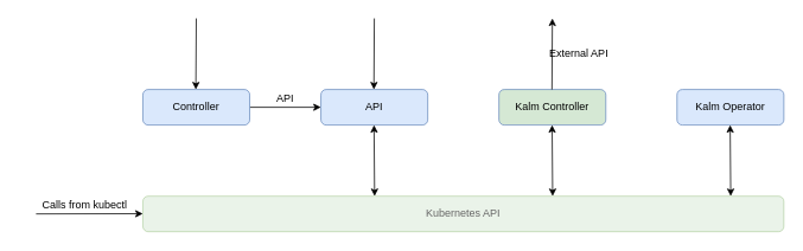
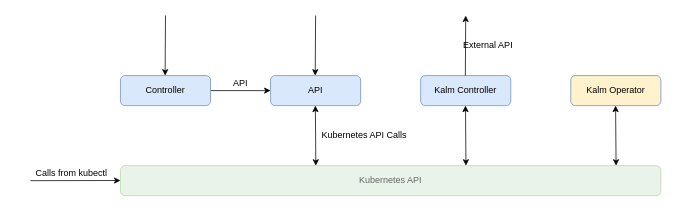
  <mxCell id="0" />
  <mxCell id="1" parent="0" />
  <mxCell id="2" value="API" style="rounded=1;whiteSpace=wrap;html=1;fillColor=#dae8fc;strokeColor=#6c8ebf;" vertex="1" parent="1"><mxGeometry x="360" y="100" width="120" height="40" as="geometry" /></mxCell>
  <mxCell id="3" value="" style="endArrow=classic;html=1;" edge="1" parent="1"><mxGeometry width="50" height="50" relative="1" as="geometry"><mxPoint x="420" y="20" as="sourcePoint" /><mxPoint x="419.5" y="100" as="targetPoint" /></mxGeometry></mxCell>
  <mxCell id="4" style="edgeStyle=orthogonalEdgeStyle;rounded=0;orthogonalLoop=1;jettySize=auto;html=1;entryX=0;entryY=0.5;entryDx=0;entryDy=0;" edge="1" parent="1" source="5" target="2"><mxGeometry relative="1" as="geometry" /></mxCell>
  <mxCell id="5" value="Controller" style="rounded=1;whiteSpace=wrap;html=1;fillColor=#dae8fc;strokeColor=#6c8ebf;" vertex="1" parent="1"><mxGeometry x="160" y="100" width="120" height="40" as="geometry" /></mxCell>
  <mxCell id="6" value="API" style="text;html=1;strokeColor=none;fillColor=none;align=center;verticalAlign=middle;whiteSpace=wrap;rounded=0;" vertex="1" parent="1"><mxGeometry x="300" y="100" width="40" height="20" as="geometry" /></mxCell>
  <mxCell id="7" value="&lt;p style=&quot;line-height: 120%&quot;&gt;&lt;font color=&quot;#666666&quot;&gt;Kubernetes API&lt;/font&gt;&lt;/p&gt;" style="rounded=1;whiteSpace=wrap;html=1;fillColor=#d5e8d4;strokeColor=#82b366;opacity=50;" vertex="1" parent="1"><mxGeometry x="160" y="220" width="720" height="40" as="geometry" /></mxCell>
- <mxCell id="8" value="Kalm Controller" style="rounded=1;whiteSpace=wrap;html=1;fillColor=#d5e8d4;strokeColor=#6c8ebf;" vertex="1" parent="1"><mxGeometry x="560" y="100" width="120" height="40" as="geometry" /></mxCell>
- <mxCell id="9" value="Kalm Operator" style="rounded=1;whiteSpace=wrap;html=1;fillColor=#dae8fc;strokeColor=#6c8ebf;" vertex="1" parent="1"><mxGeometry x="760" y="100" width="120" height="40" as="geometry" /></mxCell>
+ <mxCell id="8" value="Kalm Controller" style="rounded=1;whiteSpace=wrap;html=1;fillColor=#dae8fc;strokeColor=#6c8ebf;" vertex="1" parent="1"><mxGeometry x="560" y="100" width="120" height="40" as="geometry" /></mxCell>
+ <mxCell id="9" value="Kalm Operator" style="rounded=1;whiteSpace=wrap;html=1;fillColor=#fff2cc;strokeColor=#6c8ebf;" vertex="1" parent="1"><mxGeometry x="760" y="100" width="120" height="40" as="geometry" /></mxCell>
  <mxCell id="10" value="" style="endArrow=classic;html=1;" edge="1" parent="1"><mxGeometry width="50" height="50" relative="1" as="geometry"><mxPoint x="220" y="20" as="sourcePoint" /><mxPoint x="219.5" y="100" as="targetPoint" /></mxGeometry></mxCell>
  <mxCell id="11" value="" style="endArrow=classic;startArrow=classic;html=1;entryX=0.5;entryY=1;entryDx=0;entryDy=0;exitX=0.362;exitY=0;exitDx=0;exitDy=0;exitPerimeter=0;" edge="1" parent="1"><mxGeometry width="50" height="50" relative="1" as="geometry"><mxPoint x="620.32" y="220" as="sourcePoint" /><mxPoint x="619.68" y="140" as="targetPoint" /></mxGeometry></mxCell>
  <mxCell id="12" value="" style="endArrow=classic;startArrow=classic;html=1;entryX=0.5;entryY=1;entryDx=0;entryDy=0;exitX=0.362;exitY=0;exitDx=0;exitDy=0;exitPerimeter=0;" edge="1" parent="1"><mxGeometry width="50" height="50" relative="1" as="geometry"><mxPoint x="820.32" y="220" as="sourcePoint" /><mxPoint x="819.68" y="140" as="targetPoint" /></mxGeometry></mxCell>
  <mxCell id="13" value="" style="endArrow=classic;startArrow=classic;html=1;entryX=0.5;entryY=1;entryDx=0;entryDy=0;exitX=0.362;exitY=0;exitDx=0;exitDy=0;exitPerimeter=0;" edge="1" parent="1"><mxGeometry width="50" height="50" relative="1" as="geometry"><mxPoint x="420.32" y="220" as="sourcePoint" /><mxPoint x="419.68" y="140" as="targetPoint" /></mxGeometry></mxCell>
  <mxCell id="14" value="" style="endArrow=classic;html=1;" edge="1" parent="1"><mxGeometry width="50" height="50" relative="1" as="geometry"><mxPoint x="619.52" y="100" as="sourcePoint" /><mxPoint x="620" y="20" as="targetPoint" /></mxGeometry></mxCell>
+ <mxCell id="15" value="Kubernetes API Calls" style="text;html=1;strokeColor=none;fillColor=none;align=center;verticalAlign=middle;whiteSpace=wrap;rounded=0;" vertex="1" parent="1"><mxGeometry x="390" y="170" width="190" height="20" as="geometry" /></mxCell>
  <mxCell id="16" value="External API" style="text;html=1;strokeColor=none;fillColor=none;align=center;verticalAlign=middle;whiteSpace=wrap;rounded=0;" vertex="1" parent="1"><mxGeometry x="610" y="50" width="80" height="20" as="geometry" /></mxCell>
  <mxCell id="17" value="" style="endArrow=classic;html=1;" edge="1" parent="1"><mxGeometry width="50" height="50" relative="1" as="geometry"><mxPoint x="40" y="240" as="sourcePoint" /><mxPoint x="160" y="239.76" as="targetPoint" /></mxGeometry></mxCell>
  <mxCell id="18" value="Calls from kubectl" style="text;html=1;strokeColor=none;fillColor=none;align=center;verticalAlign=middle;whiteSpace=wrap;rounded=0;" vertex="1" parent="1"><mxGeometry x="20" y="220" width="150" height="20" as="geometry" /></mxCell>
